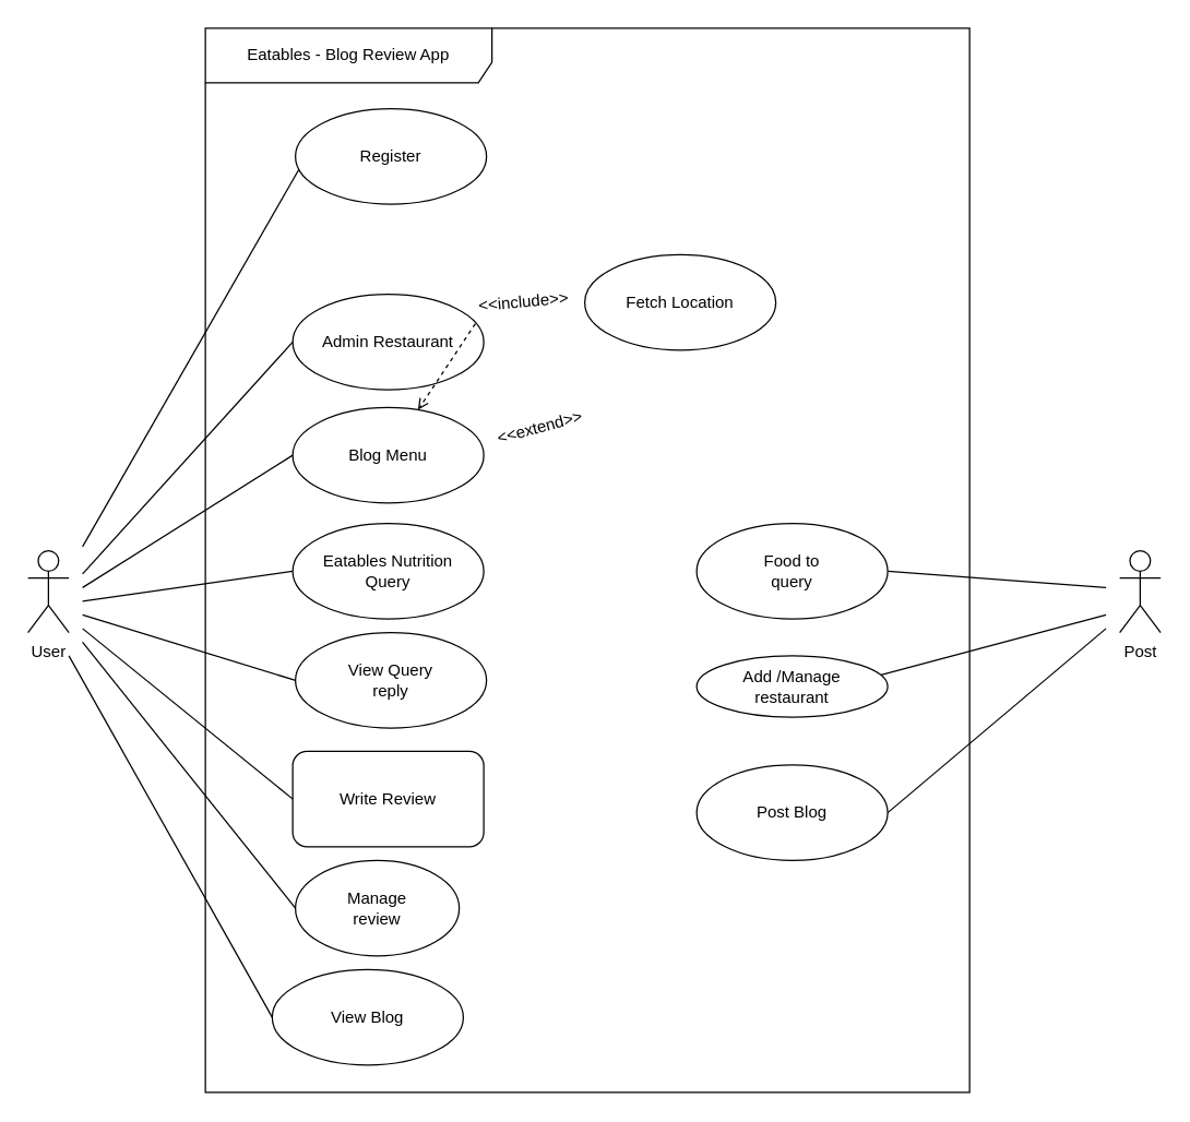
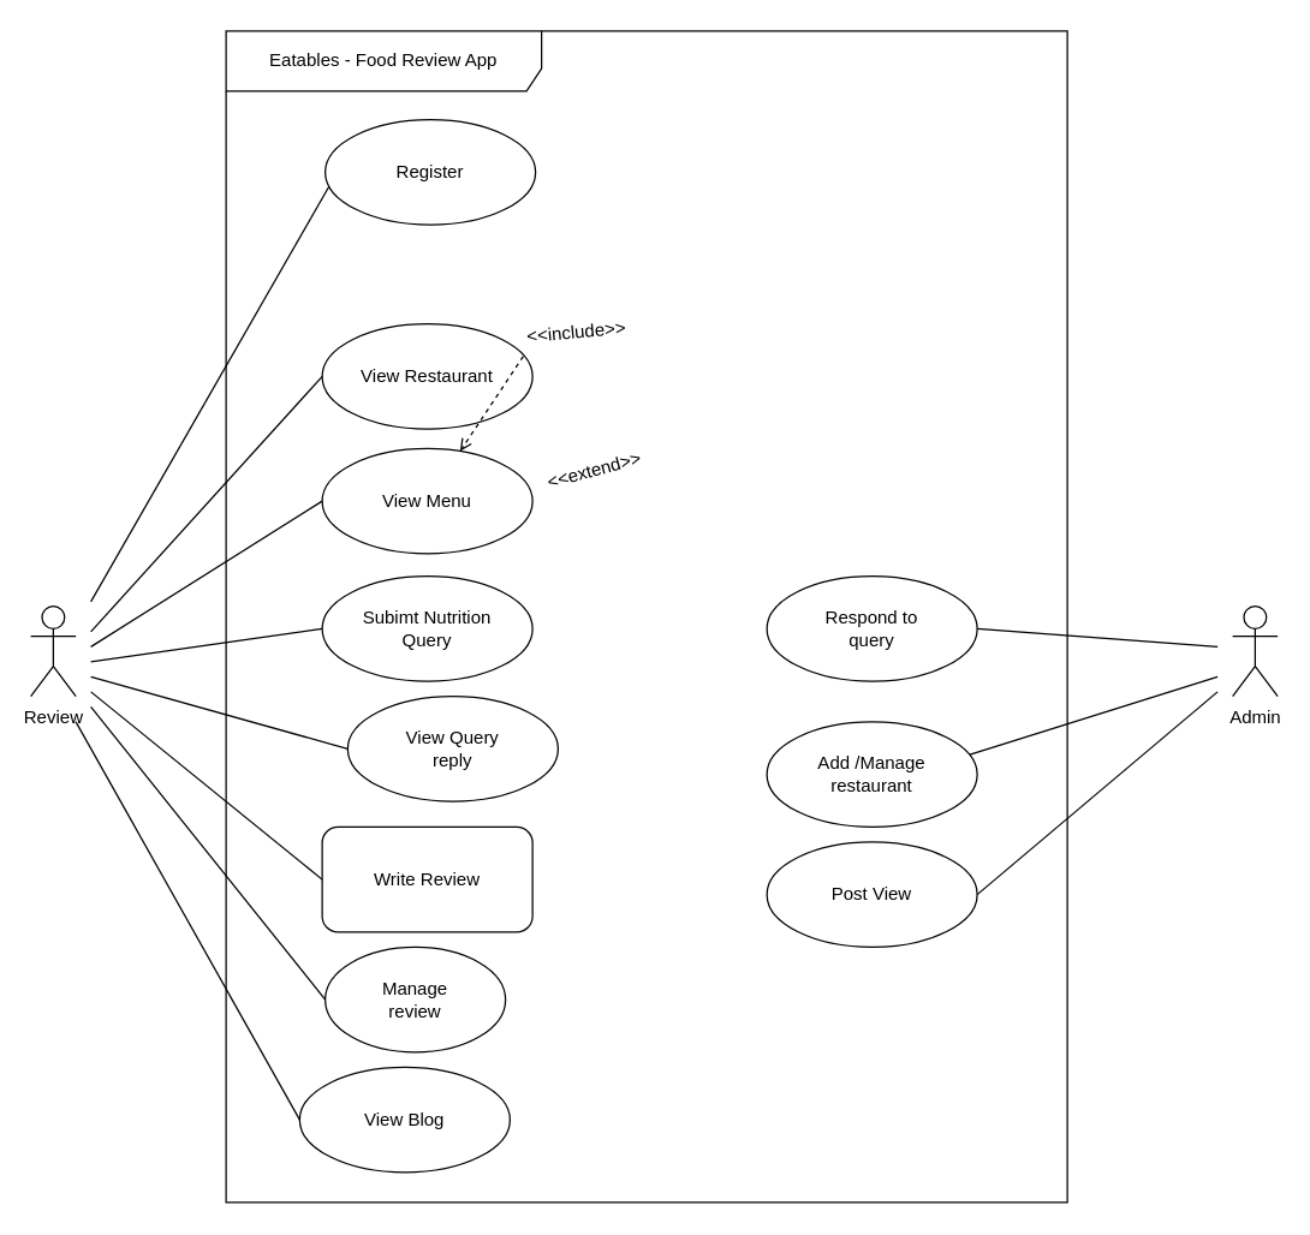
  <mxCell id="0" />
  <mxCell id="1" parent="0" />
- <mxCell id="2" value="Eatables - Blog Review App" style="shape=umlFrame;whiteSpace=wrap;html=1;pointerEvents=0;width=210;height=40;" vertex="1" parent="1"><mxGeometry x="150" y="20" width="560" height="780" as="geometry" /></mxCell>
- <mxCell id="3" value="User" style="shape=umlActor;verticalLabelPosition=bottom;verticalAlign=top;html=1;" vertex="1" parent="1"><mxGeometry x="20" y="403" width="30" height="60" as="geometry" /></mxCell>
- <mxCell id="4" value="Post" style="shape=umlActor;verticalLabelPosition=bottom;verticalAlign=top;html=1;" vertex="1" parent="1"><mxGeometry x="820" y="403" width="30" height="60" as="geometry" /></mxCell>
- <mxCell id="5" value="Admin Restaurant" style="ellipse;whiteSpace=wrap;html=1;" vertex="1" parent="1"><mxGeometry x="214" y="215" width="140" height="70" as="geometry" /></mxCell>
- <mxCell id="6" value="Blog Menu" style="ellipse;whiteSpace=wrap;html=1;" vertex="1" parent="1"><mxGeometry x="214" y="298" width="140" height="70" as="geometry" /></mxCell>
- <mxCell id="7" value="Eatables Nutrition&lt;br&gt;Query" style="ellipse;whiteSpace=wrap;html=1;" vertex="1" parent="1"><mxGeometry x="214" y="383" width="140" height="70" as="geometry" /></mxCell>
+ <mxCell id="2" value="Eatables - Food Review App" style="shape=umlFrame;whiteSpace=wrap;html=1;pointerEvents=0;width=210;height=40;" vertex="1" parent="1"><mxGeometry x="150" y="20" width="560" height="780" as="geometry" /></mxCell>
+ <mxCell id="3" value="Review" style="shape=umlActor;verticalLabelPosition=bottom;verticalAlign=top;html=1;" vertex="1" parent="1"><mxGeometry x="20" y="403" width="30" height="60" as="geometry" /></mxCell>
+ <mxCell id="4" value="Admin" style="shape=umlActor;verticalLabelPosition=bottom;verticalAlign=top;html=1;" vertex="1" parent="1"><mxGeometry x="820" y="403" width="30" height="60" as="geometry" /></mxCell>
+ <mxCell id="5" value="View Restaurant" style="ellipse;whiteSpace=wrap;html=1;" vertex="1" parent="1"><mxGeometry x="214" y="215" width="140" height="70" as="geometry" /></mxCell>
+ <mxCell id="6" value="View Menu" style="ellipse;whiteSpace=wrap;html=1;" vertex="1" parent="1"><mxGeometry x="214" y="298" width="140" height="70" as="geometry" /></mxCell>
+ <mxCell id="7" value="Subimt Nutrition&lt;br&gt;Query" style="ellipse;whiteSpace=wrap;html=1;" vertex="1" parent="1"><mxGeometry x="214" y="383" width="140" height="70" as="geometry" /></mxCell>
  <mxCell id="8" value="View Blog" style="ellipse;whiteSpace=wrap;html=1;" vertex="1" parent="1"><mxGeometry x="199" y="710" width="140" height="70" as="geometry" /></mxCell>
- <mxCell id="9" value="Fetch Location" style="ellipse;whiteSpace=wrap;html=1;" vertex="1" parent="1"><mxGeometry x="428" y="186" width="140" height="70" as="geometry" /></mxCell>
- <mxCell id="10" value="View Query&lt;br&gt;reply" style="ellipse;whiteSpace=wrap;html=1;" vertex="1" parent="1"><mxGeometry x="216" y="463" width="140" height="70" as="geometry" /></mxCell>
+ <mxCell id="10" value="View Query&lt;br&gt;reply" style="ellipse;whiteSpace=wrap;html=1;" vertex="1" parent="1"><mxGeometry x="231" y="463" width="140" height="70" as="geometry" /></mxCell>
  <mxCell id="11" value="Write Review" style="whiteSpace=wrap;html=1;rounded=1;" vertex="1" parent="1"><mxGeometry x="214" y="550" width="140" height="70" as="geometry" /></mxCell>
- <mxCell id="12" value="Post Blog" style="ellipse;whiteSpace=wrap;html=1;" vertex="1" parent="1"><mxGeometry x="510" y="560" width="140" height="70" as="geometry" /></mxCell>
+ <mxCell id="12" value="Post View" style="ellipse;whiteSpace=wrap;html=1;" vertex="1" parent="1"><mxGeometry x="510" y="560" width="140" height="70" as="geometry" /></mxCell>
  <mxCell id="13" value="" style="endArrow=none;html=1;rounded=0;entryX=0;entryY=0.5;entryDx=0;entryDy=0;" edge="1" parent="1" target="5"><mxGeometry width="50" height="50" relative="1" as="geometry"><mxPoint x="60" y="420" as="sourcePoint" /><mxPoint x="261" y="165" as="targetPoint" /></mxGeometry></mxCell>
  <mxCell id="14" value="" style="endArrow=none;html=1;rounded=0;entryX=0;entryY=0.5;entryDx=0;entryDy=0;" edge="1" parent="1" target="6"><mxGeometry width="50" height="50" relative="1" as="geometry"><mxPoint x="60" y="430" as="sourcePoint" /><mxPoint x="260" y="275" as="targetPoint" /></mxGeometry></mxCell>
  <mxCell id="15" value="" style="endArrow=none;html=1;rounded=0;entryX=0;entryY=0.5;entryDx=0;entryDy=0;" edge="1" parent="1" target="7"><mxGeometry width="50" height="50" relative="1" as="geometry"><mxPoint x="60" y="440" as="sourcePoint" /><mxPoint x="261" y="375" as="targetPoint" /></mxGeometry></mxCell>
  <mxCell id="16" value="" style="endArrow=none;html=1;rounded=0;entryX=0;entryY=0.5;entryDx=0;entryDy=0;" edge="1" parent="1" target="10"><mxGeometry width="50" height="50" relative="1" as="geometry"><mxPoint x="60" y="450" as="sourcePoint" /><mxPoint x="260" y="465" as="targetPoint" /></mxGeometry></mxCell>
  <mxCell id="17" value="" style="endArrow=none;html=1;rounded=0;entryX=0;entryY=0.5;entryDx=0;entryDy=0;" edge="1" parent="1" target="8"><mxGeometry width="50" height="50" relative="1" as="geometry"><mxPoint x="50" y="480" as="sourcePoint" /><mxPoint x="260" y="585" as="targetPoint" /></mxGeometry></mxCell>
  <mxCell id="18" value="" style="html=1;verticalAlign=bottom;labelBackgroundColor=none;endArrow=open;endFill=0;dashed=1;rounded=0;exitX=0.956;exitY=0.308;exitDx=0;exitDy=0;exitPerimeter=0;" edge="1" parent="1" source="5" target="6"><mxGeometry width="160" relative="1" as="geometry"><mxPoint x="287" y="195" as="sourcePoint" /><mxPoint x="431" y="147" as="targetPoint" /></mxGeometry></mxCell>
  <mxCell id="19" value="&amp;lt;&amp;lt;include&amp;gt;&amp;gt;" style="text;html=1;align=center;verticalAlign=middle;resizable=0;points=[];autosize=1;strokeColor=none;fillColor=none;rotation=-5;" vertex="1" parent="1"><mxGeometry x="338" y="206" width="90" height="30" as="geometry" /></mxCell>
  <mxCell id="20" value="&amp;lt;&amp;lt;extend&amp;gt;&amp;gt;" style="text;html=1;align=center;verticalAlign=middle;resizable=0;points=[];autosize=1;strokeColor=none;fillColor=none;rotation=-15;" vertex="1" parent="1"><mxGeometry x="350" y="298" width="90" height="30" as="geometry" /></mxCell>
  <mxCell id="21" value="" style="endArrow=none;html=1;rounded=0;exitX=1;exitY=0.5;exitDx=0;exitDy=0;" edge="1" parent="1" source="12"><mxGeometry width="50" height="50" relative="1" as="geometry"><mxPoint x="640" y="420" as="sourcePoint" /><mxPoint x="810" y="460" as="targetPoint" /></mxGeometry></mxCell>
  <mxCell id="22" value="" style="endArrow=none;html=1;rounded=0;exitX=0;exitY=0.5;exitDx=0;exitDy=0;" edge="1" parent="1" source="11"><mxGeometry width="50" height="50" relative="1" as="geometry"><mxPoint x="530" y="685" as="sourcePoint" /><mxPoint x="60" y="460" as="targetPoint" /></mxGeometry></mxCell>
- <mxCell id="23" value="Add /Manage&lt;br&gt;restaurant" style="ellipse;whiteSpace=wrap;html=1;" vertex="1" parent="1"><mxGeometry x="510" y="480" width="140" height="45" as="geometry" /></mxCell>
+ <mxCell id="23" value="Add /Manage&lt;br&gt;restaurant" style="ellipse;whiteSpace=wrap;html=1;" vertex="1" parent="1"><mxGeometry x="510" y="480" width="140" height="70" as="geometry" /></mxCell>
  <mxCell id="24" value="" style="endArrow=none;html=1;rounded=0;exitX=0.965;exitY=0.312;exitDx=0;exitDy=0;exitPerimeter=0;" edge="1" parent="1" source="23"><mxGeometry width="50" height="50" relative="1" as="geometry"><mxPoint x="664" y="399" as="sourcePoint" /><mxPoint x="810" y="450" as="targetPoint" /><Array as="points"><mxPoint x="810" y="450" /></Array></mxGeometry></mxCell>
  <mxCell id="25" value="Register" style="ellipse;whiteSpace=wrap;html=1;" vertex="1" parent="1"><mxGeometry x="216" y="79" width="140" height="70" as="geometry" /></mxCell>
  <mxCell id="26" value="" style="endArrow=none;html=1;rounded=0;entryX=0.018;entryY=0.636;entryDx=0;entryDy=0;entryPerimeter=0;" edge="1" parent="1" target="25"><mxGeometry width="50" height="50" relative="1" as="geometry"><mxPoint x="60" y="400" as="sourcePoint" /><mxPoint x="374" y="238" as="targetPoint" /></mxGeometry></mxCell>
- <mxCell id="27" value="Food to &lt;br&gt;query" style="ellipse;whiteSpace=wrap;html=1;" vertex="1" parent="1"><mxGeometry x="510" y="383" width="140" height="70" as="geometry" /></mxCell>
+ <mxCell id="27" value="Respond to &lt;br&gt;query" style="ellipse;whiteSpace=wrap;html=1;" vertex="1" parent="1"><mxGeometry x="510" y="383" width="140" height="70" as="geometry" /></mxCell>
  <mxCell id="28" value="" style="endArrow=none;html=1;rounded=0;exitX=1;exitY=0.5;exitDx=0;exitDy=0;" edge="1" parent="1" source="27"><mxGeometry width="50" height="50" relative="1" as="geometry"><mxPoint x="655" y="542" as="sourcePoint" /><mxPoint x="810" y="430" as="targetPoint" /></mxGeometry></mxCell>
  <mxCell id="29" style="rounded=0;orthogonalLoop=1;jettySize=auto;html=1;endArrow=none;endFill=0;exitX=0;exitY=0.5;exitDx=0;exitDy=0;" edge="1" parent="1" source="30"><mxGeometry relative="1" as="geometry"><mxPoint x="60" y="470" as="targetPoint" /></mxGeometry></mxCell>
  <mxCell id="30" value="Manage &lt;br&gt;review" style="ellipse;whiteSpace=wrap;html=1;" vertex="1" parent="1"><mxGeometry x="216" y="630" width="120" height="70" as="geometry" /></mxCell>
